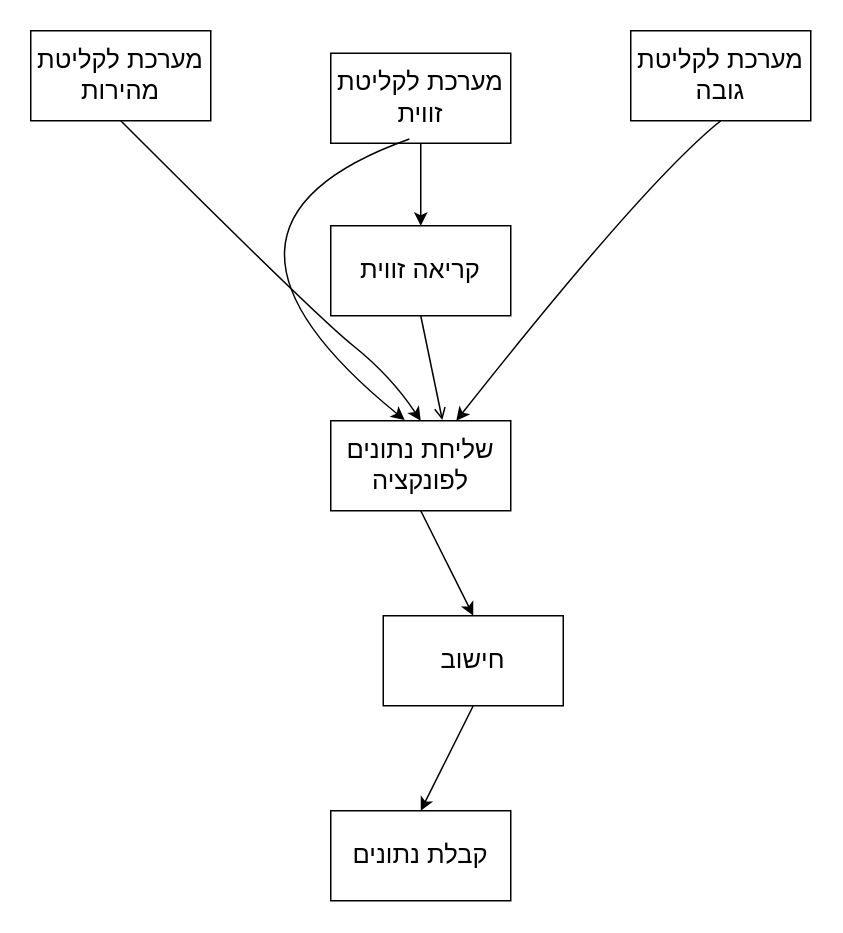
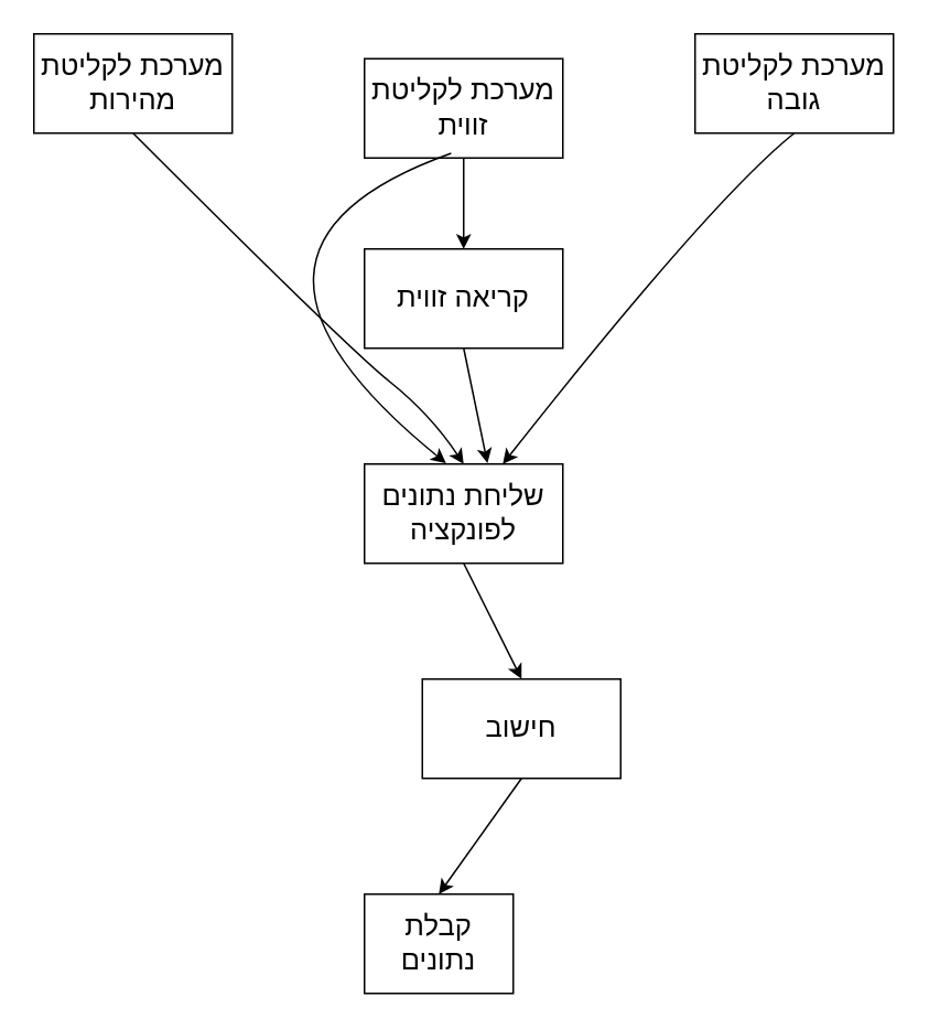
  <mxCell id="0" />
  <mxCell id="1" parent="0" />
  <mxCell id="2" value="&lt;font style=&quot;font-size: 17px&quot;&gt;קריאה זווית&lt;/font&gt;" style="rounded=0;whiteSpace=wrap;html=1;" vertex="1" parent="1"><mxGeometry x="220" y="150" width="120" height="60" as="geometry" /></mxCell>
  <mxCell id="3" value="&lt;font style=&quot;font-size: 17px&quot;&gt;מערכת לקליטת מהירות&lt;/font&gt;" style="rounded=0;whiteSpace=wrap;html=1;" vertex="1" parent="1"><mxGeometry x="20" y="20" width="120" height="60" as="geometry" /></mxCell>
  <mxCell id="4" value="&lt;span style=&quot;font-size: 17px&quot;&gt;מערכת לקליטת זווית&lt;/span&gt;" style="rounded=0;whiteSpace=wrap;html=1;" vertex="1" parent="1"><mxGeometry x="220" y="35" width="120" height="60" as="geometry" /></mxCell>
  <mxCell id="5" value="&lt;font style=&quot;font-size: 17px&quot;&gt;מערכת לקליטת גובה&lt;/font&gt;" style="rounded=0;whiteSpace=wrap;html=1;" vertex="1" parent="1"><mxGeometry x="420" y="20" width="120" height="60" as="geometry" /></mxCell>
  <mxCell id="6" value="&lt;font style=&quot;font-size: 17px&quot;&gt;שליחת נתונים לפונקציה&lt;/font&gt;" style="rounded=0;whiteSpace=wrap;html=1;" vertex="1" parent="1"><mxGeometry x="220" y="280" width="120" height="60" as="geometry" /></mxCell>
  <mxCell id="7" value="&lt;font style=&quot;font-size: 17px&quot;&gt;חישוב&lt;/font&gt;" style="rounded=0;whiteSpace=wrap;html=1;" vertex="1" parent="1"><mxGeometry x="255" y="410" width="120" height="60" as="geometry" /></mxCell>
- <mxCell id="8" value="&lt;font style=&quot;font-size: 17px&quot;&gt;קבלת נתונים&lt;/font&gt;" style="rounded=0;whiteSpace=wrap;html=1;" vertex="1" parent="1"><mxGeometry x="220" y="540" width="120" height="60" as="geometry" /></mxCell>
+ <mxCell id="8" value="&lt;font style=&quot;font-size: 17px&quot;&gt;קבלת נתונים&lt;/font&gt;" style="rounded=0;whiteSpace=wrap;html=1;" vertex="1" parent="1"><mxGeometry x="220" y="540" width="90" height="60" as="geometry" /></mxCell>
  <mxCell id="9" value="" style="curved=1;endArrow=classic;html=1;fontSize=17;exitX=0.5;exitY=1;exitDx=0;exitDy=0;entryX=0.5;entryY=0;entryDx=0;entryDy=0;" edge="1" parent="1" source="3" target="6"><mxGeometry width="50" height="50" relative="1" as="geometry"><mxPoint x="240" y="250" as="sourcePoint" /><mxPoint x="290" y="200" as="targetPoint" /><Array as="points"><mxPoint x="210" y="210" /><mxPoint x="260" y="250" /></Array></mxGeometry></mxCell>
  <mxCell id="10" value="" style="curved=1;endArrow=classic;html=1;fontSize=17;exitX=0.437;exitY=0.952;exitDx=0;exitDy=0;exitPerimeter=0;entryX=0.411;entryY=-0.008;entryDx=0;entryDy=0;entryPerimeter=0;" edge="1" parent="1" source="4" target="6"><mxGeometry width="50" height="50" relative="1" as="geometry"><mxPoint x="150" y="180" as="sourcePoint" /><mxPoint x="200" y="130" as="targetPoint" /><Array as="points"><mxPoint x="110" y="150" /></Array></mxGeometry></mxCell>
  <mxCell id="11" value="" style="curved=1;endArrow=classic;html=1;fontSize=17;exitX=0.5;exitY=1;exitDx=0;exitDy=0;" edge="1" parent="1" source="5" target="6"><mxGeometry width="50" height="50" relative="1" as="geometry"><mxPoint x="430" y="170" as="sourcePoint" /><mxPoint x="480" y="120" as="targetPoint" /><Array as="points"><mxPoint x="430" y="120" /></Array></mxGeometry></mxCell>
  <mxCell id="12" value="" style="endArrow=classic;html=1;fontSize=17;exitX=0.5;exitY=1;exitDx=0;exitDy=0;entryX=0.5;entryY=0;entryDx=0;entryDy=0;" edge="1" parent="1" source="4" target="2"><mxGeometry width="50" height="50" relative="1" as="geometry"><mxPoint x="300" y="150" as="sourcePoint" /><mxPoint x="350" y="100" as="targetPoint" /></mxGeometry></mxCell>
- <mxCell id="13" value="" style="endArrow=open;html=1;fontSize=17;exitX=0.5;exitY=1;exitDx=0;exitDy=0;entryX=0.62;entryY=-0.008;entryDx=0;entryDy=0;entryPerimeter=0;" edge="1" parent="1" source="2" target="6"><mxGeometry width="50" height="50" relative="1" as="geometry"><mxPoint x="60" y="380" as="sourcePoint" /><mxPoint x="110" y="330" as="targetPoint" /></mxGeometry></mxCell>
+ <mxCell id="13" value="" style="endArrow=classic;html=1;fontSize=17;exitX=0.5;exitY=1;exitDx=0;exitDy=0;entryX=0.62;entryY=-0.008;entryDx=0;entryDy=0;entryPerimeter=0;" edge="1" parent="1" source="2" target="6"><mxGeometry width="50" height="50" relative="1" as="geometry"><mxPoint x="60" y="380" as="sourcePoint" /><mxPoint x="110" y="330" as="targetPoint" /></mxGeometry></mxCell>
  <mxCell id="14" value="" style="endArrow=classic;html=1;fontSize=17;exitX=0.5;exitY=1;exitDx=0;exitDy=0;entryX=0.5;entryY=0;entryDx=0;entryDy=0;" edge="1" parent="1" source="6" target="7"><mxGeometry width="50" height="50" relative="1" as="geometry"><mxPoint x="260" y="410" as="sourcePoint" /><mxPoint x="310" y="360" as="targetPoint" /></mxGeometry></mxCell>
  <mxCell id="15" value="" style="endArrow=classic;html=1;fontSize=17;exitX=0.5;exitY=1;exitDx=0;exitDy=0;entryX=0.5;entryY=0;entryDx=0;entryDy=0;" edge="1" parent="1" source="7" target="8"><mxGeometry width="50" height="50" relative="1" as="geometry"><mxPoint x="250" y="540" as="sourcePoint" /><mxPoint x="300" y="490" as="targetPoint" /></mxGeometry></mxCell>
